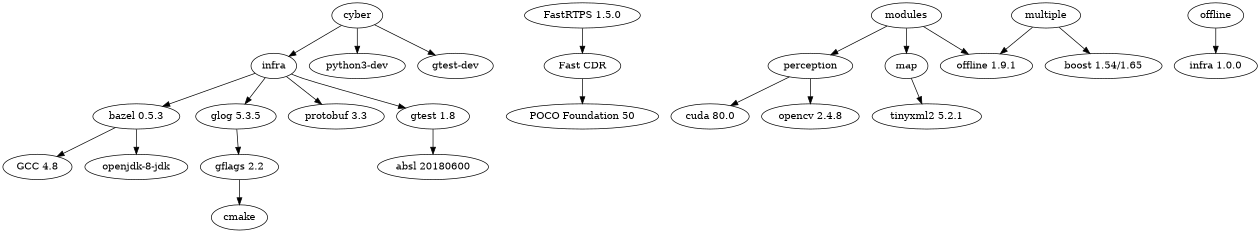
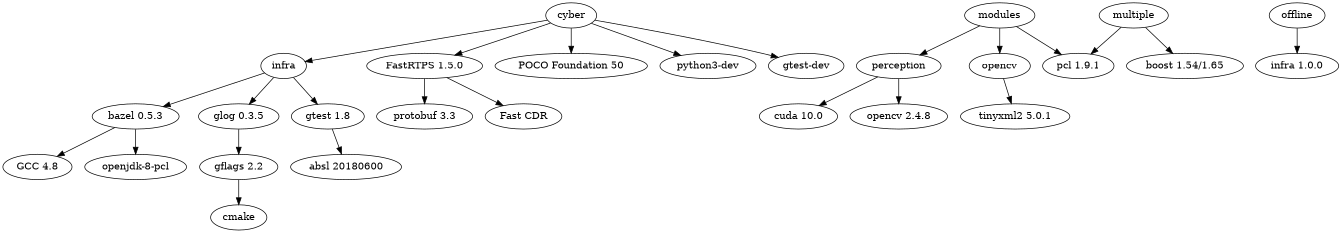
  digraph {
    infra
    "bazel 0.5.3"
-   "glog 0.3.5" [label="glog 5.3.5"]
+   "glog 0.3.5"
    "protobuf 3.3"
    "gtest 1.8"
    "GCC 4.8"
-   "openjdk-8-jdk"
+   "openjdk-8-jdk" [label="openjdk-8-pcl"]
    "gflags 2.2"
    "absl 20180600"
    cmake
    cyber
    "FastRTPS 1.5.0"
    "POCO Foundation 50"
    "python3-dev"
    n15 [label="gtest-dev"]
    "Fast CDR"
    modules
    perception
-   map
-   "pcl 1.9.1" [label="offline 1.9.1"]
+   map [label=opencv]
+   "pcl 1.9.1"
    multiple
    "boost 1.54/1.65"
-   "cuda 10.0" [label="cuda 80.0"]
+   "cuda 10.0"
    "opencv 2.4.8"
-   "tinyxml2 5.0.1" [label="tinyxml2 5.2.1"]
+   "tinyxml2 5.0.1"
    n26 [label="infra 1.0.0"]
    offline
    infra -> "bazel 0.5.3"
    infra -> "glog 0.3.5"
-   infra -> "protobuf 3.3"
+   "FastRTPS 1.5.0" -> "protobuf 3.3"
    infra -> "gtest 1.8"
    "bazel 0.5.3" -> "GCC 4.8"
    "bazel 0.5.3" -> "openjdk-8-jdk"
    "glog 0.3.5" -> "gflags 2.2"
    "gtest 1.8" -> "absl 20180600"
    "gflags 2.2" -> cmake
    cyber -> infra
-   "Fast CDR" -> "POCO Foundation 50"
+   cyber -> "FastRTPS 1.5.0"
+   cyber -> "POCO Foundation 50"
    cyber -> "python3-dev"
    cyber -> n15
    "FastRTPS 1.5.0" -> "Fast CDR"
    modules -> perception
    modules -> map
    modules -> "pcl 1.9.1"
    perception -> "cuda 10.0"
    perception -> "opencv 2.4.8"
    map -> "tinyxml2 5.0.1"
    multiple -> "pcl 1.9.1"
    multiple -> "boost 1.54/1.65"
    offline -> n26
  }
